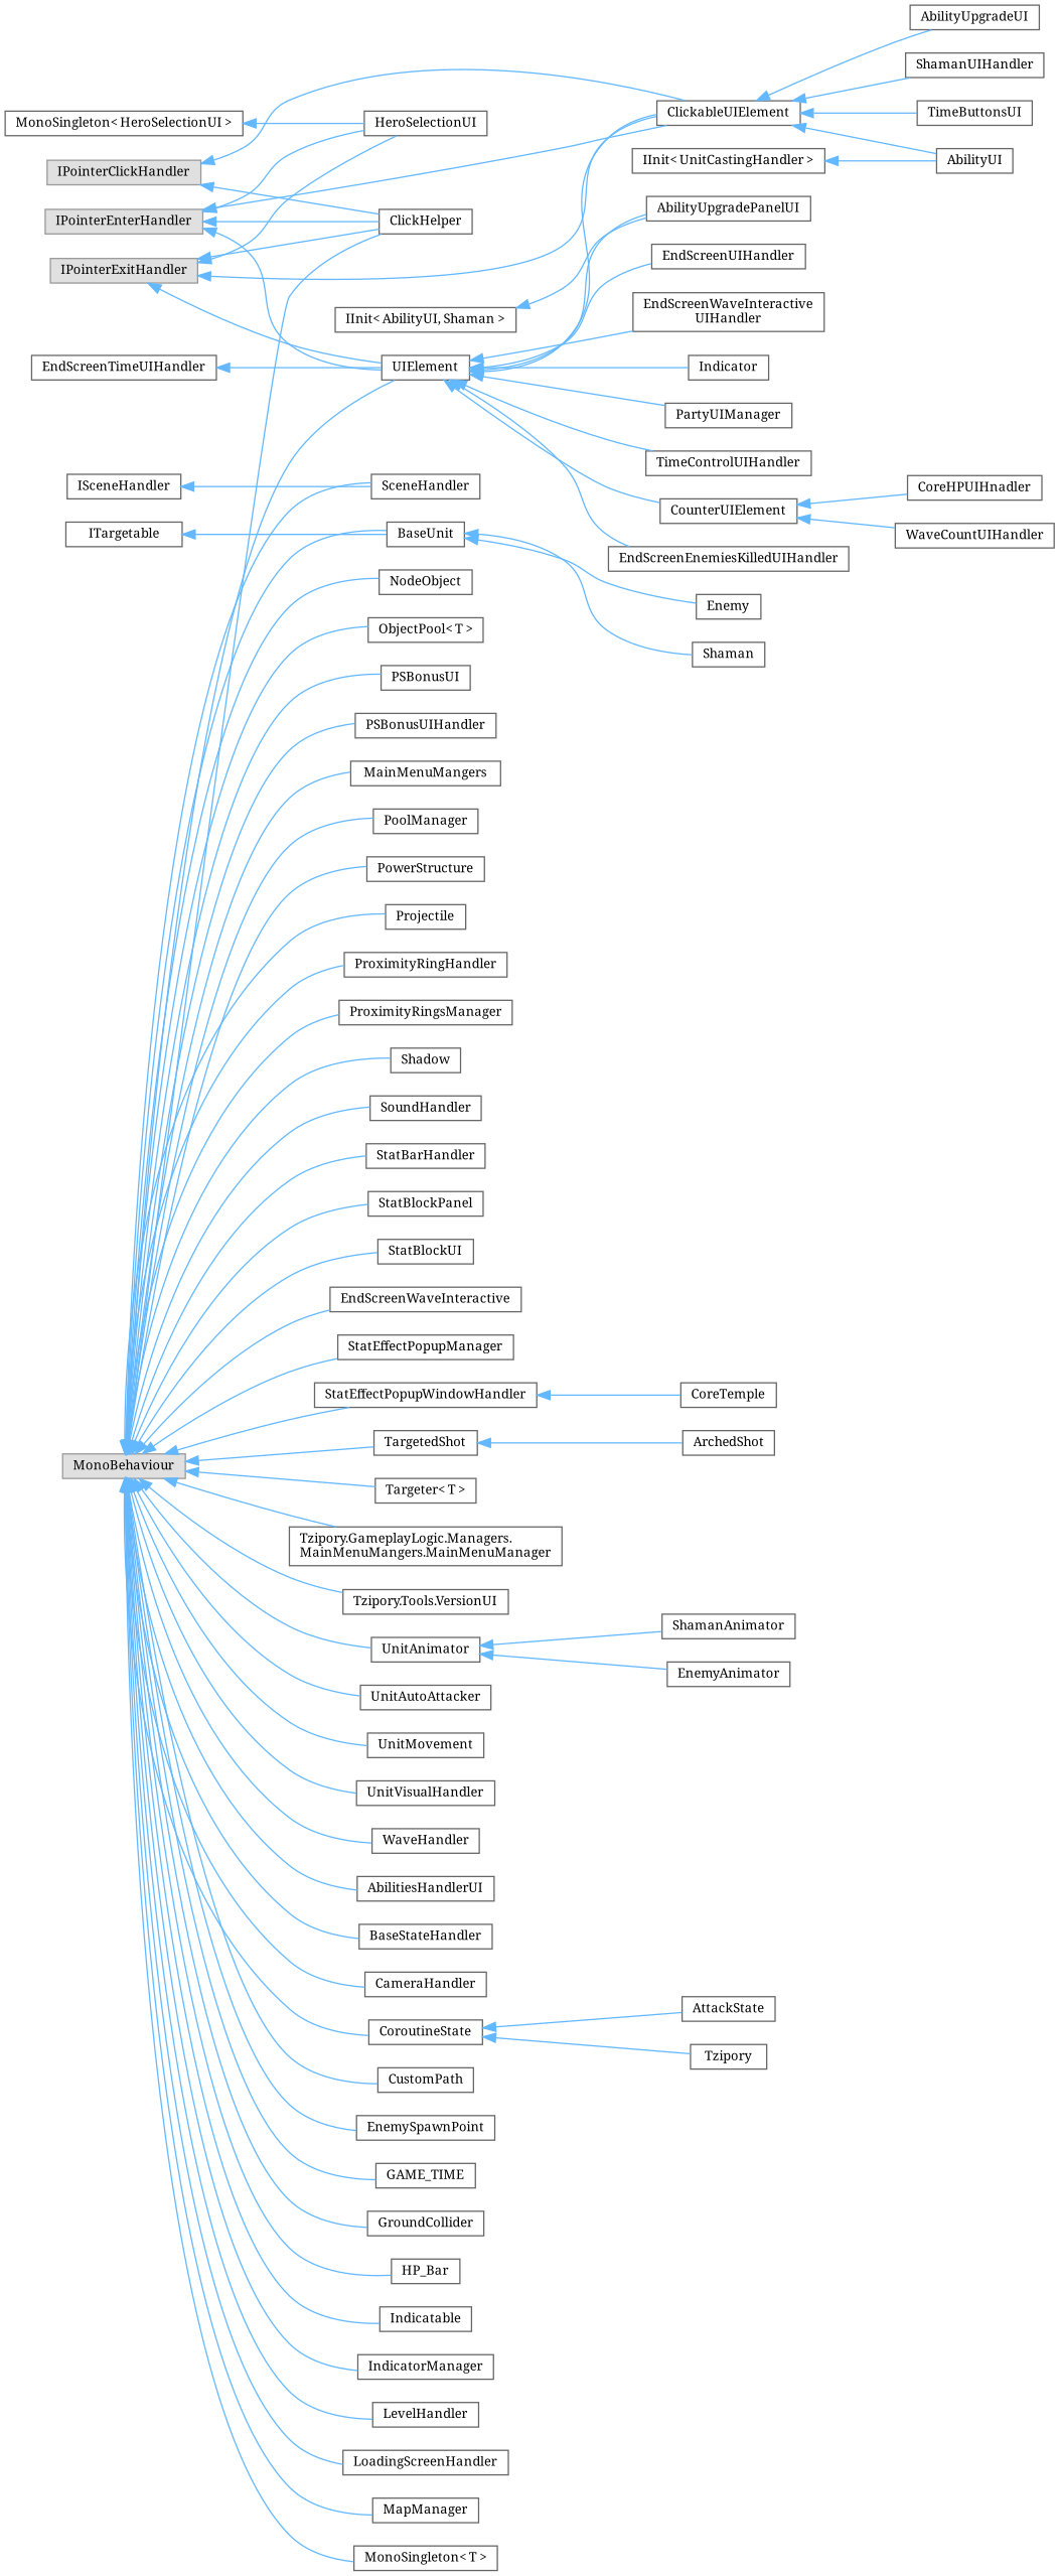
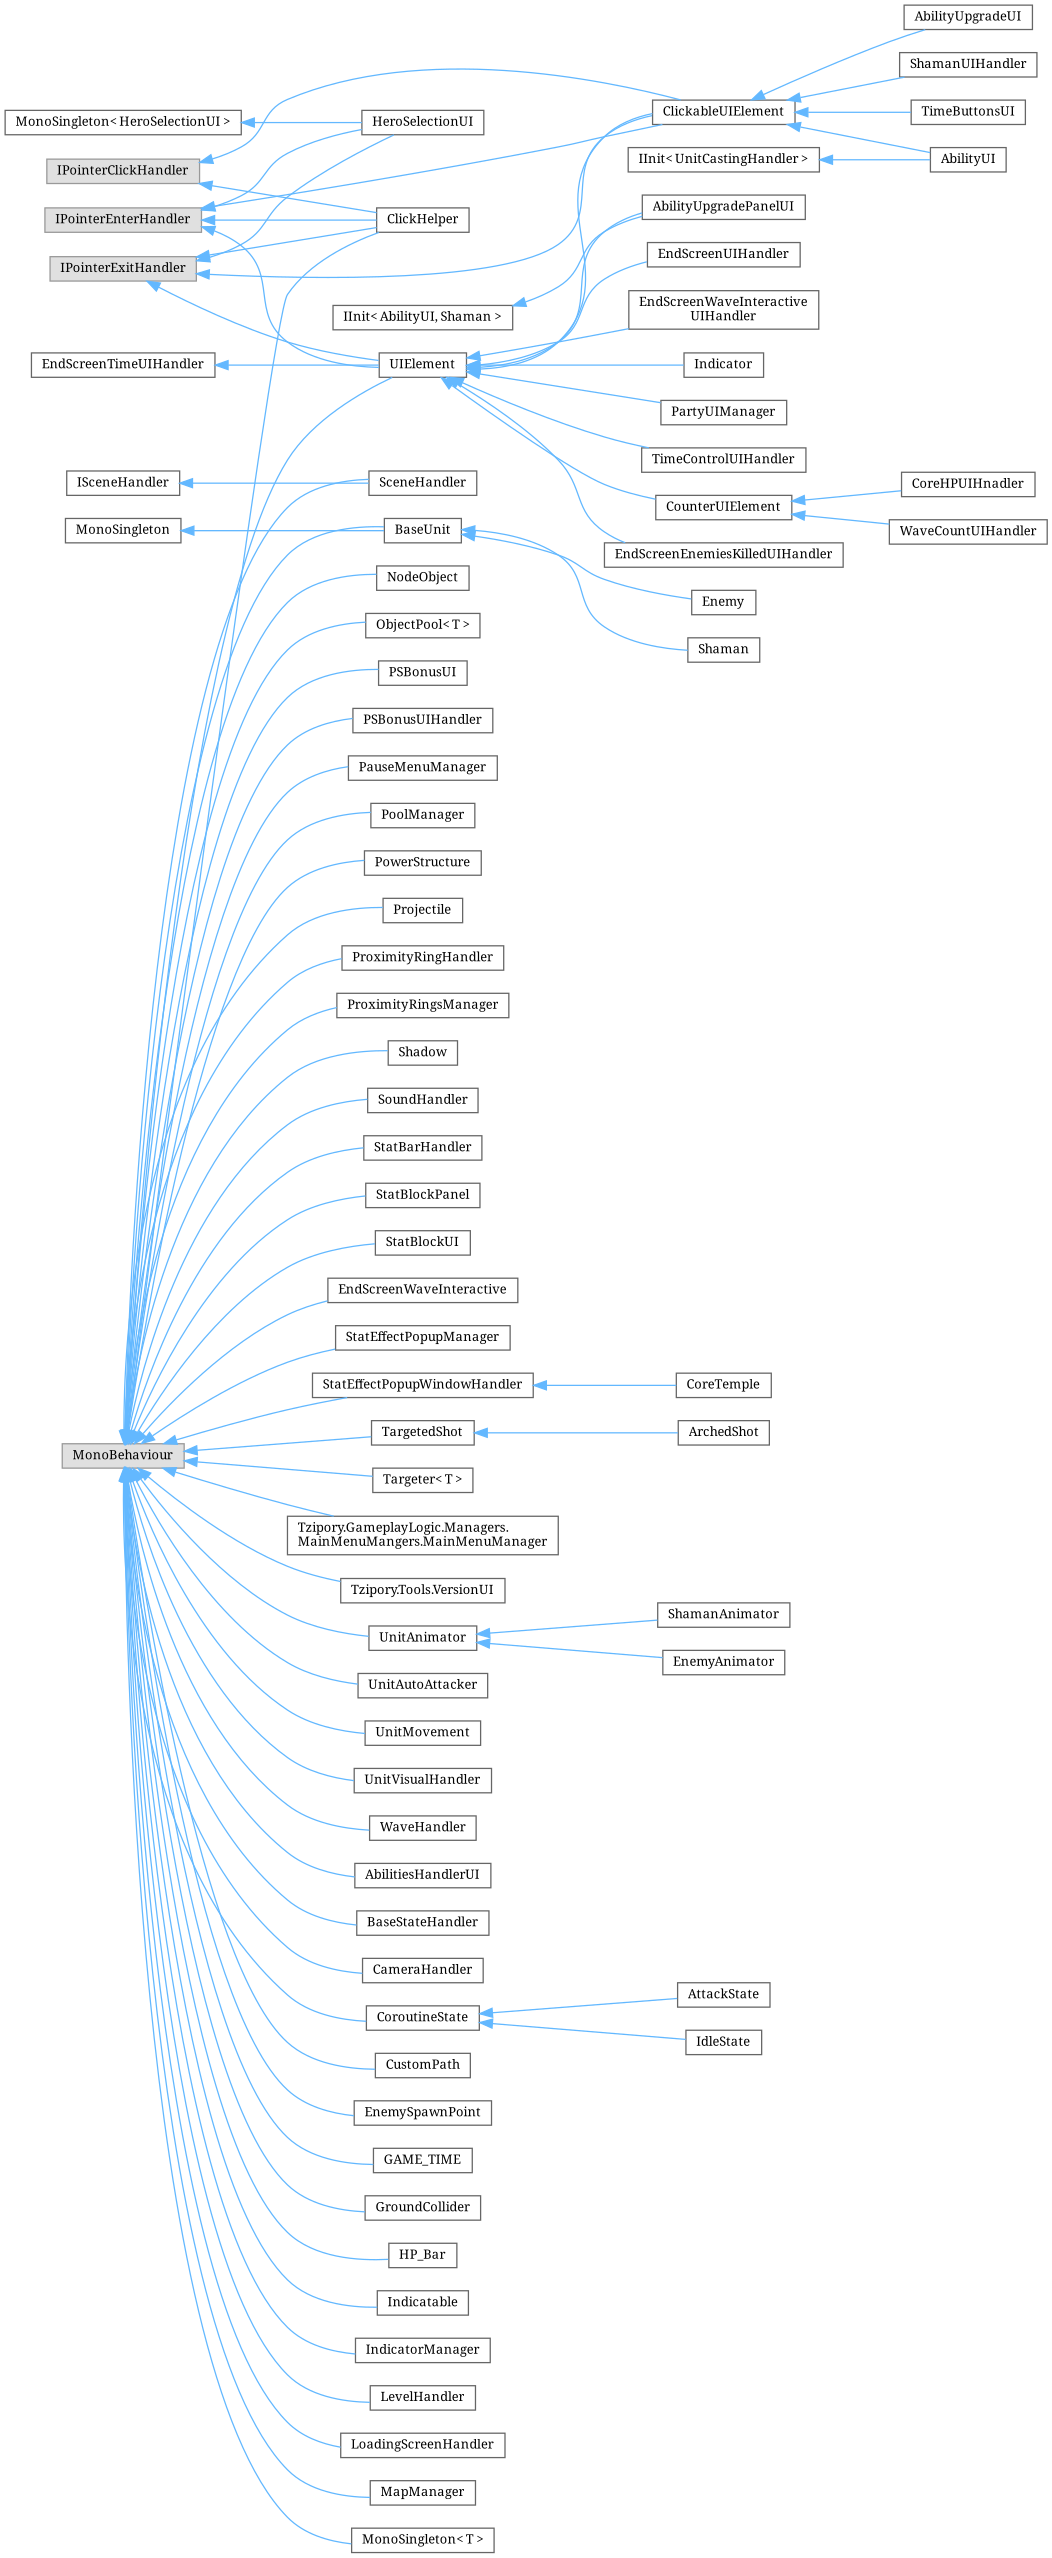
  digraph {
    fontname="Noto Serif"
    rankdir=LR
    node [color=grey40 fillcolor=white fontname="Noto Serif" fontsize=10 shape=box style=filled]
    edge [color=steelblue1 dir=back fontname="Noto Serif" fontsize=10 labelfontname=Helvetica labelfontsize=10 style=solid]
    n1 [height=0.2 label="IInit\< AbilityUI, Shaman \>" width=0.4]
    n2 [height=0.2 label=AbilityUpgradePanelUI width=0.4]
    n3 [height=0.2 label="IInit\< UnitCastingHandler \>" width=0.4]
    n4 [height=0.2 label=AbilityUI width=0.4]
    n5 [color=grey60 fillcolor="#E0E0E0" height=0.2 label=IPointerClickHandler width=0.4]
    n6 [height=0.2 label=ClickHelper width=0.4]
    n7 [height=0.2 label=ClickableUIElement width=0.4]
    n8 [height=0.2 label=AbilityUpgradeUI width=0.4]
    n9 [height=0.2 label=ShamanUIHandler width=0.4]
    n10 [height=0.2 label=TimeButtonsUI width=0.4]
    n11 [color=grey60 fillcolor="#E0E0E0" height=0.2 label=IPointerEnterHandler width=0.4]
    n12 [height=0.2 label=HeroSelectionUI width=0.4]
    n13 [height=0.2 label=UIElement width=0.4]
    n14 [height=0.2 label=CounterUIElement width=0.4]
    n15 [height=0.2 label=EndScreenEnemiesKilledUIHandler width=0.4]
    n16 [height=0.2 label=EndScreenUIHandler width=0.4]
    n17 [height=0.2 label="EndScreenWaveInteractive\lUIHandler" width=0.4]
    n18 [height=0.2 label=Indicator width=0.4]
    n19 [height=0.2 label=PartyUIManager width=0.4]
    n20 [height=0.2 label=TimeControlUIHandler width=0.4]
    n21 [height=0.2 label=CoreHPUIHnadler width=0.4]
    n22 [height=0.2 label=WaveCountUIHandler width=0.4]
    n23 [height=0.2 label=EndScreenTimeUIHandler width=0.4]
    n24 [color=grey60 fillcolor="#E0E0E0" height=0.2 label=IPointerExitHandler width=0.4]
    n25 [height=0.2 label=ISceneHandler width=0.4]
    n26 [height=0.2 label=SceneHandler width=0.4]
-   n27 [height=0.2 label=ITargetable width=0.4]
+   n27 [height=0.2 label=MonoSingleton width=0.4]
    n28 [height=0.2 label=BaseUnit width=0.4]
    n29 [height=0.2 label=Enemy width=0.4]
    n30 [height=0.2 label=Shaman width=0.4]
    n31 [color=grey60 fillcolor="#E0E0E0" height=0.2 label=MonoBehaviour width=0.4]
    n32 [height=0.2 label=AbilitiesHandlerUI width=0.4]
    n33 [height=0.2 label=BaseStateHandler width=0.4]
    n34 [height=0.2 label=CameraHandler width=0.4]
    n35 [height=0.2 label=CoroutineState width=0.4]
    n36 [height=0.2 label=CustomPath width=0.4]
    n37 [height=0.2 label=EnemySpawnPoint width=0.4]
    n38 [height=0.2 label=GAME_TIME width=0.4]
    n39 [height=0.2 label=GroundCollider width=0.4]
    n40 [height=0.2 label=HP_Bar width=0.4]
    n41 [height=0.2 label=Indicatable width=0.4]
    n42 [height=0.2 label=IndicatorManager width=0.4]
    n43 [height=0.2 label=LevelHandler width=0.4]
    n44 [height=0.2 label=LoadingScreenHandler width=0.4]
    n45 [height=0.2 label=MapManager width=0.4]
    n46 [height=0.2 label="MonoSingleton\< T \>" width=0.4]
    n47 [height=0.2 label=NodeObject width=0.4]
    n48 [height=0.2 label="ObjectPool\< T \>" width=0.4]
    n49 [height=0.2 label=PSBonusUI width=0.4]
    n50 [height=0.2 label=PSBonusUIHandler width=0.4]
-   n51 [height=0.2 label=MainMenuMangers width=0.4]
+   n51 [height=0.2 label=PauseMenuManager width=0.4]
    n52 [height=0.2 label=PoolManager width=0.4]
    n53 [height=0.2 label=PowerStructure width=0.4]
    n54 [height=0.2 label=Projectile width=0.4]
    n55 [height=0.2 label=ProximityRingHandler width=0.4]
    n56 [height=0.2 label=ProximityRingsManager width=0.4]
    n57 [height=0.2 label=Shadow width=0.4]
    n58 [height=0.2 label=SoundHandler width=0.4]
    n59 [height=0.2 label=StatBarHandler width=0.4]
    n60 [height=0.2 label=StatBlockPanel width=0.4]
    n61 [height=0.2 label=StatBlockUI width=0.4]
    n62 [height=0.2 label=EndScreenWaveInteractive width=0.4]
    n63 [height=0.2 label=StatEffectPopupManager width=0.4]
    n64 [height=0.2 label=StatEffectPopupWindowHandler width=0.4]
    n65 [height=0.2 label=TargetedShot width=0.4]
    n66 [height=0.2 label="Targeter\< T \>" width=0.4]
    n67 [height=0.2 label="Tzipory.GameplayLogic.Managers.\lMainMenuMangers.MainMenuManager" width=0.4]
    n68 [height=0.2 label="Tzipory.Tools.VersionUI" width=0.4]
    n69 [height=0.2 label=UnitAnimator width=0.4]
    n70 [height=0.2 label=UnitAutoAttacker width=0.4]
    n71 [height=0.2 label=UnitMovement width=0.4]
    n72 [height=0.2 label=UnitVisualHandler width=0.4]
    n73 [height=0.2 label=WaveHandler width=0.4]
    n74 [height=0.2 label=CoreTemple width=0.4]
    n75 [height=0.2 label=AttackState width=0.4]
-   n76 [height=0.2 label=Tzipory width=0.4]
+   n76 [height=0.2 label=IdleState width=0.4]
    n77 [height=0.2 label=ArchedShot width=0.4]
    n78 [height=0.2 label=EnemyAnimator width=0.4]
    n79 [height=0.2 label=ShamanAnimator width=0.4]
    n80 [height=0.2 label="MonoSingleton\< HeroSelectionUI \>" width=0.4]
    n1 -> n2
    n3 -> n4
    n5 -> n6
    n5 -> n7
    n7 -> n4
    n7 -> n8
    n7 -> n9
    n7 -> n10
    n11 -> n6
    n11 -> n7
    n11 -> n12
    n11 -> n13
    n13 -> n2
    n13 -> n7
    n13 -> n14
    n13 -> n15
    n13 -> n16
    n13 -> n17
    n13 -> n18
    n13 -> n19
    n13 -> n20
    n14 -> n21
    n14 -> n22
    n23 -> n13
    n24 -> n6
    n24 -> n7
    n24 -> n12
    n24 -> n13
    n25 -> n26
    n27 -> n28
    n28 -> n29
    n28 -> n30
    n31 -> n6
    n31 -> n13
    n31 -> n26
    n31 -> n28
    n31 -> n32
    n31 -> n33
    n31 -> n34
    n31 -> n35
    n31 -> n36
    n31 -> n37
    n31 -> n38
    n31 -> n39
    n31 -> n40
    n31 -> n41
    n31 -> n42
    n31 -> n43
    n31 -> n44
    n31 -> n45
    n31 -> n46
    n31 -> n47
    n31 -> n48
    n31 -> n49
    n31 -> n50
    n31 -> n51
    n31 -> n52
    n31 -> n53
    n31 -> n54
    n31 -> n55
    n31 -> n56
    n31 -> n57
    n31 -> n58
    n31 -> n59
    n31 -> n60
    n31 -> n61
    n31 -> n62
    n31 -> n63
    n31 -> n64
    n31 -> n65
    n31 -> n66
    n31 -> n67
    n31 -> n68
    n31 -> n69
    n31 -> n70
    n31 -> n71
    n31 -> n72
    n31 -> n73
    n35 -> n75
    n35 -> n76
    n64 -> n74
    n65 -> n77
    n69 -> n78
    n69 -> n79
    n80 -> n12
  }
